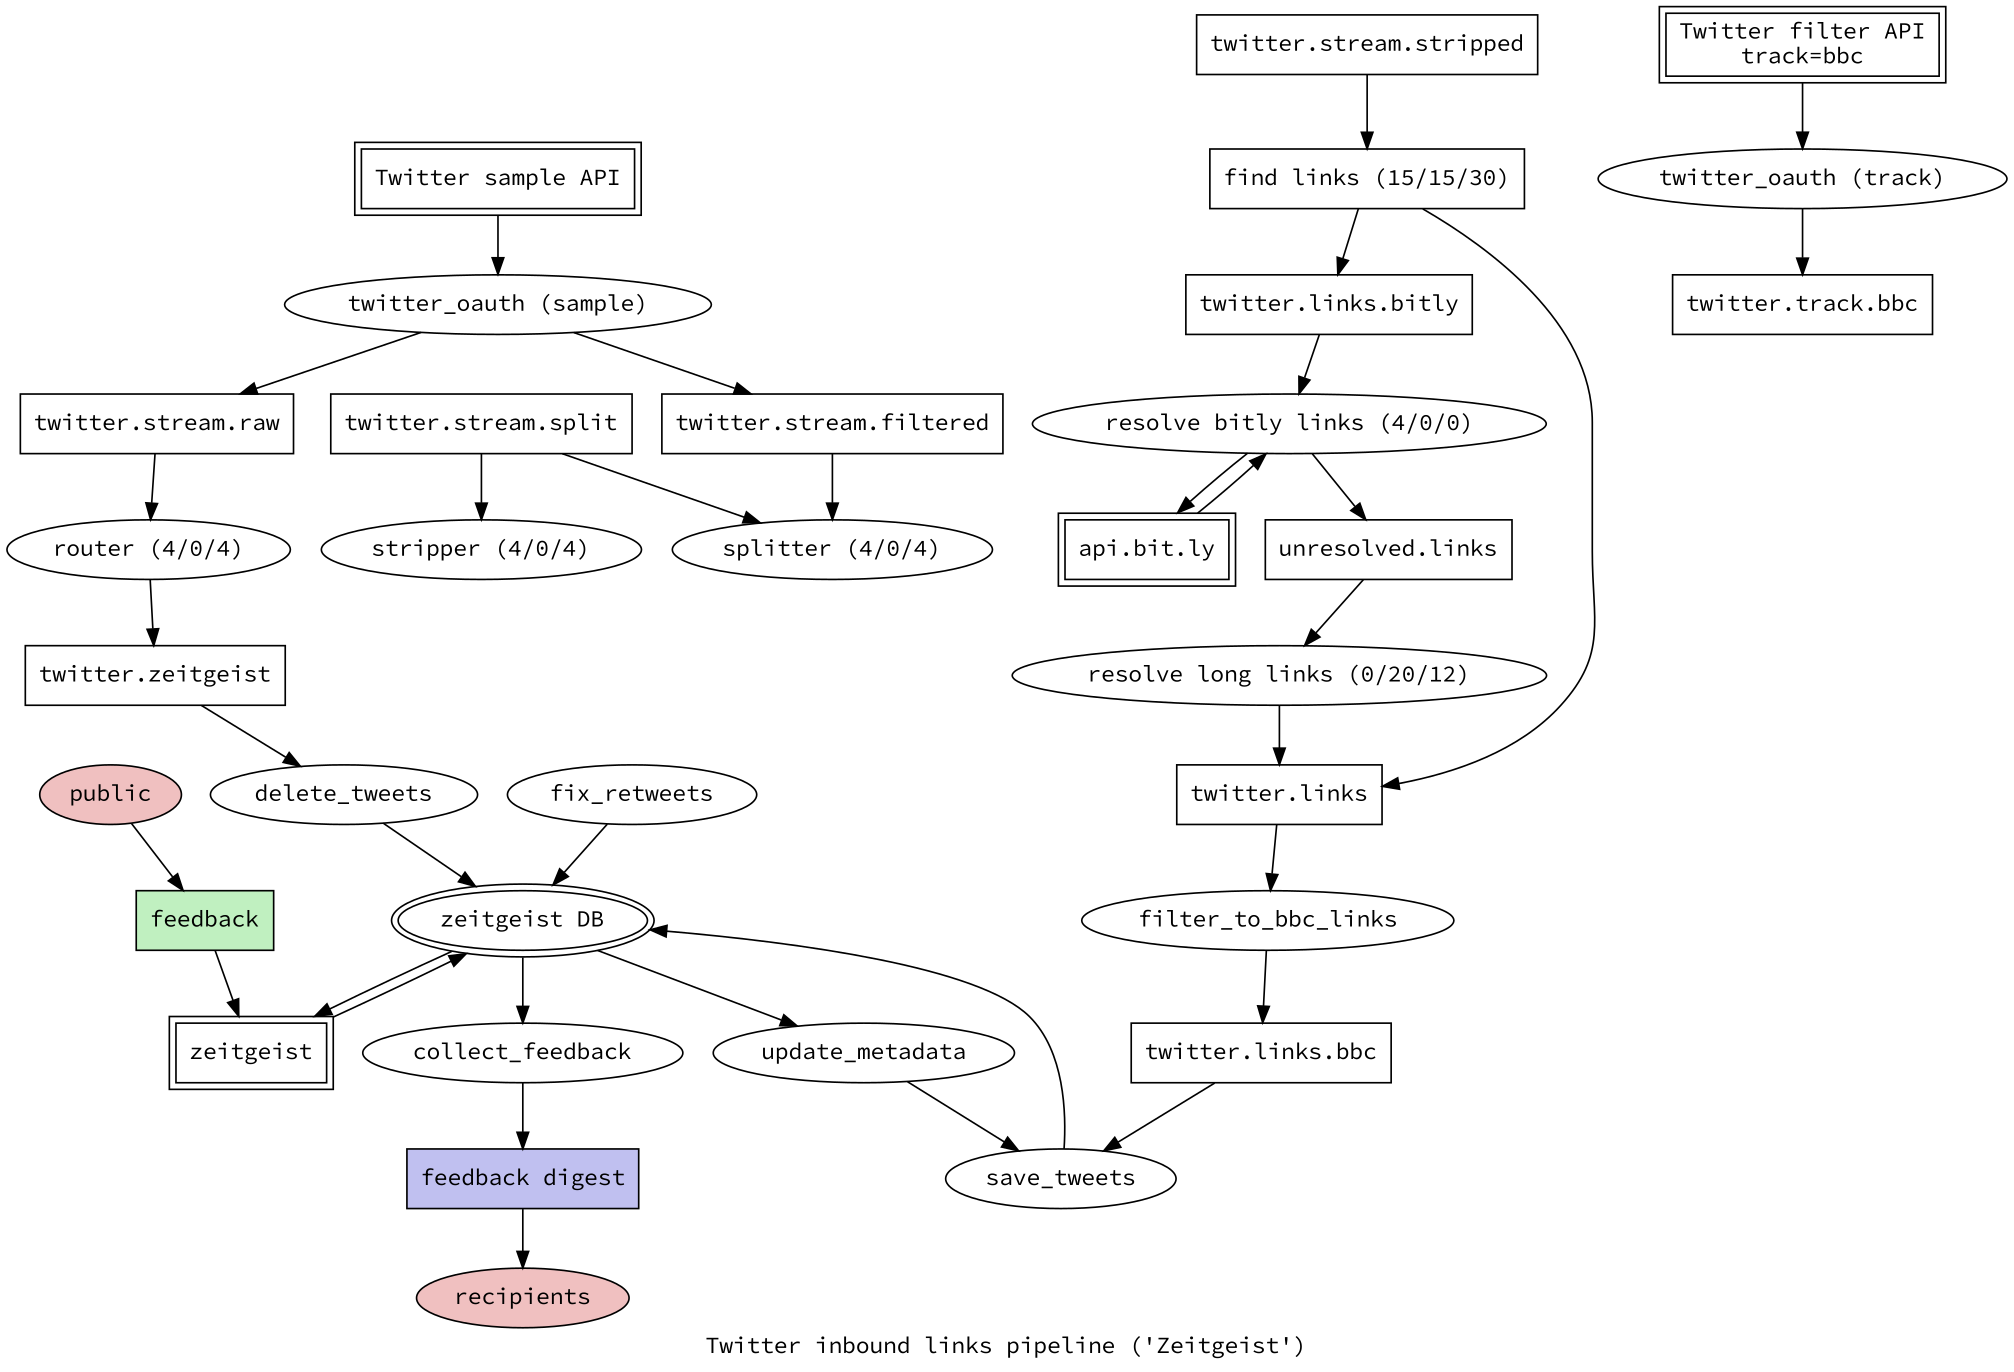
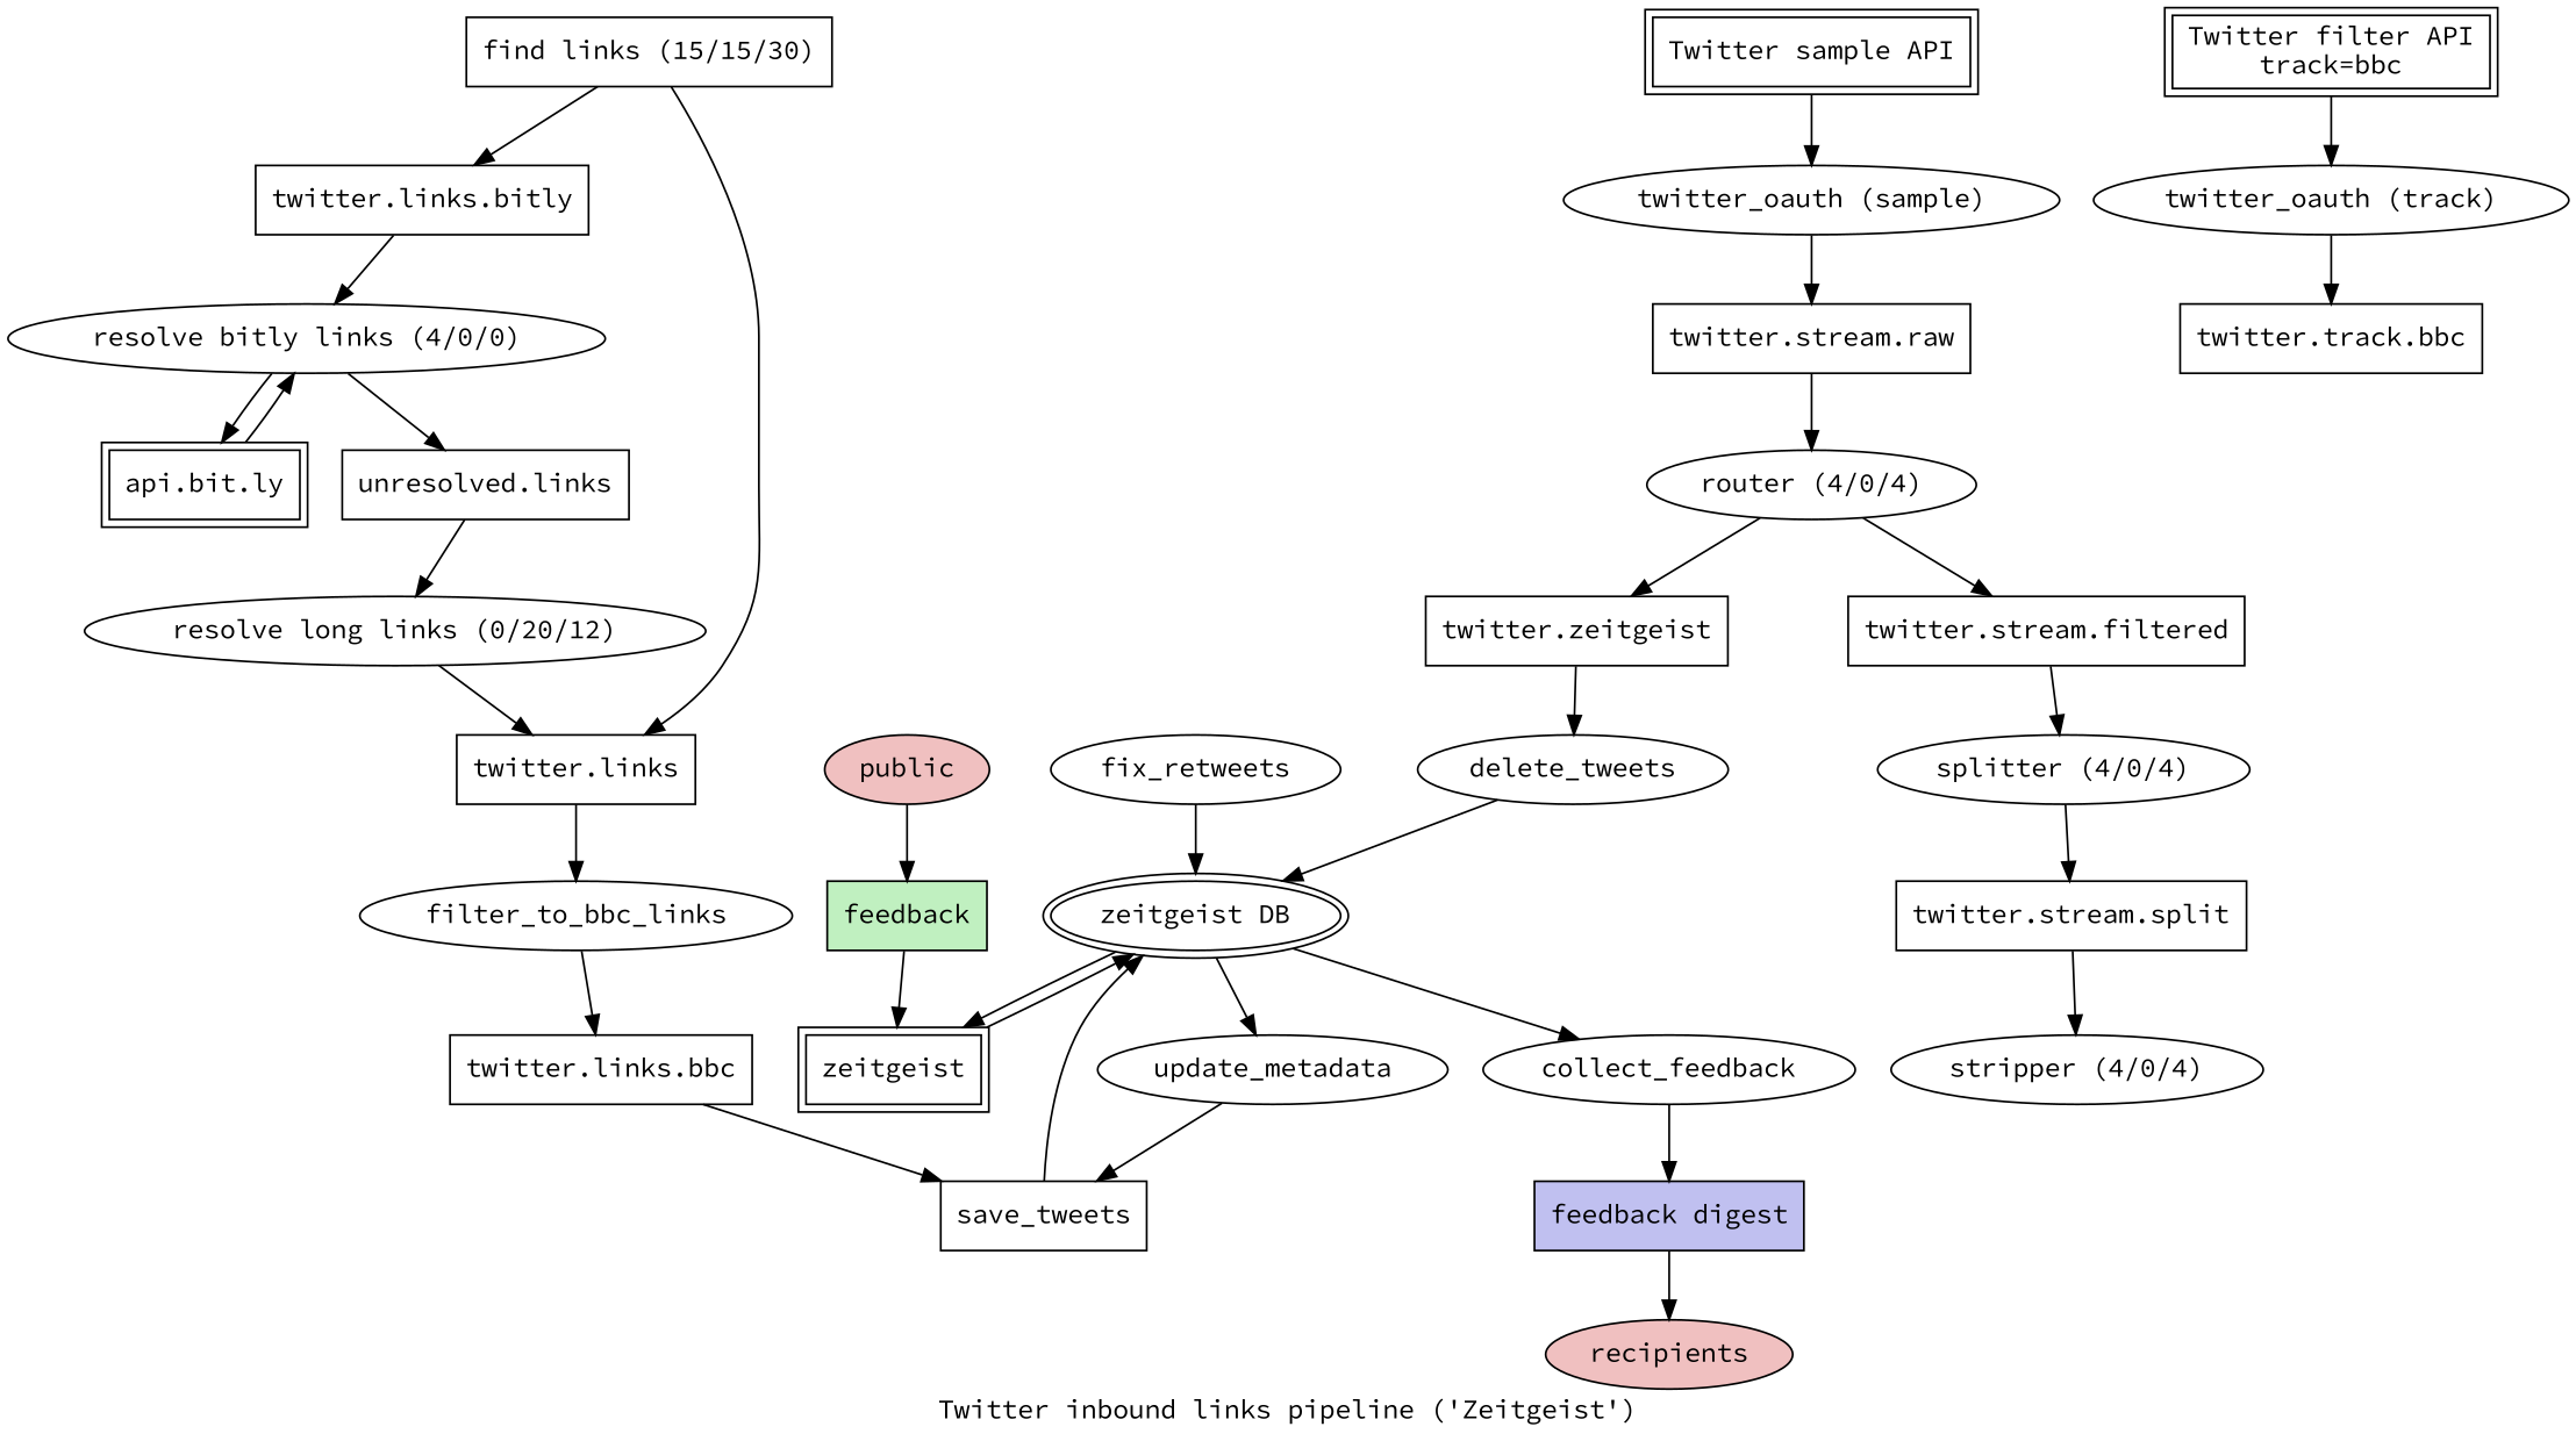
  digraph {
    fontname="Source Code Pro"
    label="Twitter inbound links pipeline ('Zeitgeist')"
    node [fontname="Source Code Pro" shape=ellipse]
    edge [fontname="Source Code Pro"]
    n1 [label="twitter.stream.filtered" shape=box]
    n2 [label="splitter (4/0/4)"]
    n3 [label="twitter.stream.split" shape=box]
    n4 [label="twitter.links" shape=box]
    n5 [label=filter_to_bbc_links]
    n6 [label="twitter.links.bbc" shape=box]
    n7 [label="twitter.track.bbc" shape=box]
-   n8 [label=save_tweets]
+   n8 [label=save_tweets shape=box]
    n9 [label="zeitgeist DB" peripheries=2]
    n10 [label="twitter.links.bitly" shape=box]
    n11 [label="resolve bitly links (4/0/0)"]
    n12 [label="unresolved.links" shape=box]
    n13 [label="api.bit.ly" peripheries=2 shape=rectangle]
    n14 [label="resolve long links (0/20/12)"]
    n15 [label="twitter.stream.raw" shape=box]
    n16 [label="router (4/0/4)"]
    n17 [label="twitter.zeitgeist" shape=box]
    n18 [label=delete_tweets]
-   n19 [label="twitter.stream.stripped" shape=box]
    n20 [label="find links (15/15/30)" shape=box]
    n21 [label="stripper (4/0/4)"]
    n22 [label=update_metadata]
    n23 [label=collect_feedback]
    n24 [label=zeitgeist peripheries=2 shape=rectangle]
    n25 [fillcolor="#C0C0F0" label="feedback digest" peripheries=1 shape=rectangle style=filled]
    n26 [fillcolor="#F0C0C0" label=recipients peripheries=1 style=filled]
    n27 [label="twitter_oauth (sample)"]
    n28 [label=fix_retweets]
    n29 [label="twitter_oauth (track)"]
    n30 [label="Twitter filter API\ntrack=bbc" peripheries=2 shape=rectangle]
    n31 [label="Twitter sample API" peripheries=2 shape=rectangle]
    n32 [fillcolor="#F0C0C0" label=public peripheries=1 style=filled]
    n33 [fillcolor="#C0F0C0" label=feedback peripheries=1 shape=rectangle style=filled]
    n1 -> n2
-   n3 -> n2
+   n2 -> n3
    n3 -> n21
    n4 -> n5
    n5 -> n6
    n6 -> n8
    n8 -> n9
    n9 -> n22
    n9 -> n23
    n9 -> n24
    n10 -> n11
    n11 -> n12
    n11 -> n13
    n12 -> n14
    n13 -> n11
    n14 -> n4
    n15 -> n16
-   n27 -> n1
+   n16 -> n1
    n16 -> n17
    n17 -> n18
    n18 -> n9
-   n19 -> n20
    n20 -> n4
    n20 -> n10
    n22 -> n8
    n23 -> n25
    n24 -> n9
    n25 -> n26
    n27 -> n15
    n28 -> n9
    n29 -> n7
    n30 -> n29
    n31 -> n27
    n32 -> n33
    n33 -> n24
  }
